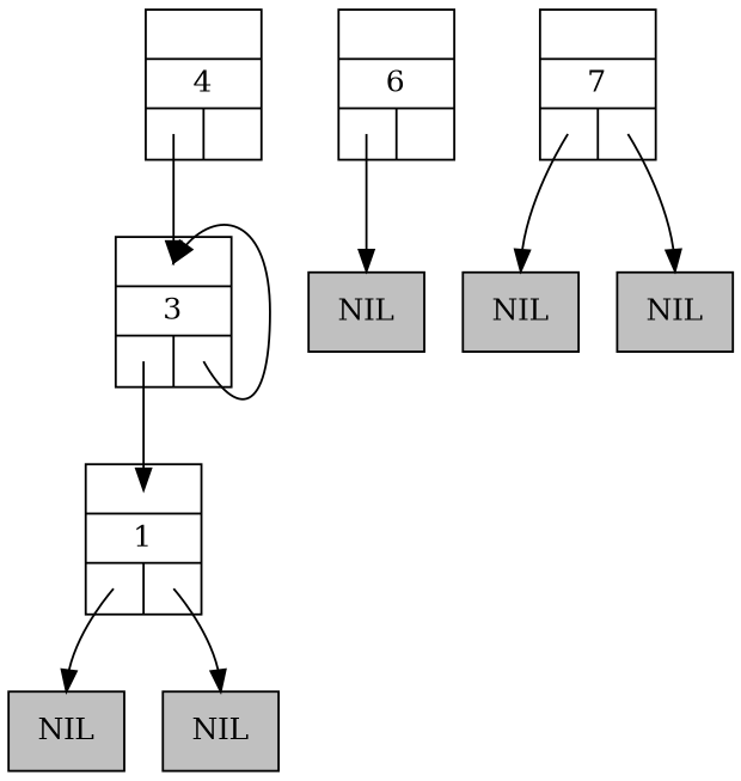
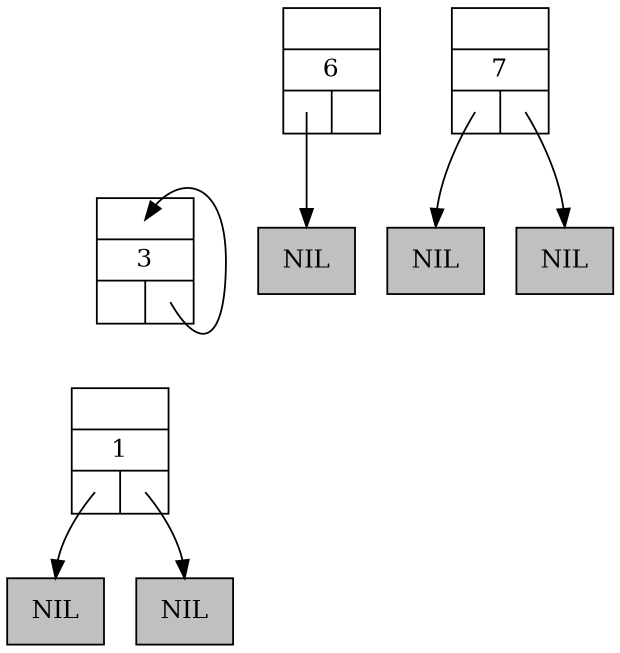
  digraph {
    ranksep=0.5
    node [shape=record]
    edge [headclip=false headport=n tailclip=false tailport="left:c"]
    n1 [label="{{<parent>}|1|{<left>|<right>}}"]
    n2 [fillcolor=grey label=NIL style=filled]
    n3 [fillcolor=grey label=NIL style=filled]
    n4 [label="{{<parent>}|3|{<left>|<right>}}"]
-   n5 [label="{{<parent>}|4|{<left>|<right>}}"]
    n6 [label="{{<parent>}|6|{<left>|<right>}}"]
    n7 [fillcolor=grey label=NIL style=filled]
    n8 [label="{{<parent>}|7|{<left>|<right>}}"]
    n9 [fillcolor=grey label=NIL style=filled]
    n10 [fillcolor=grey label=NIL style=filled]
    n1 -> n2
    n1 -> n3 [tailport="right:c"]
-   n4 -> n1 [headport="parent:c"]
    n4 -> n4 [headport="parent:c" tailport="right:c"]
-   n5 -> n4 [headport="parent:c"]
    n6 -> n7
    n8 -> n9
    n8 -> n10 [tailport="right:c"]
  }
